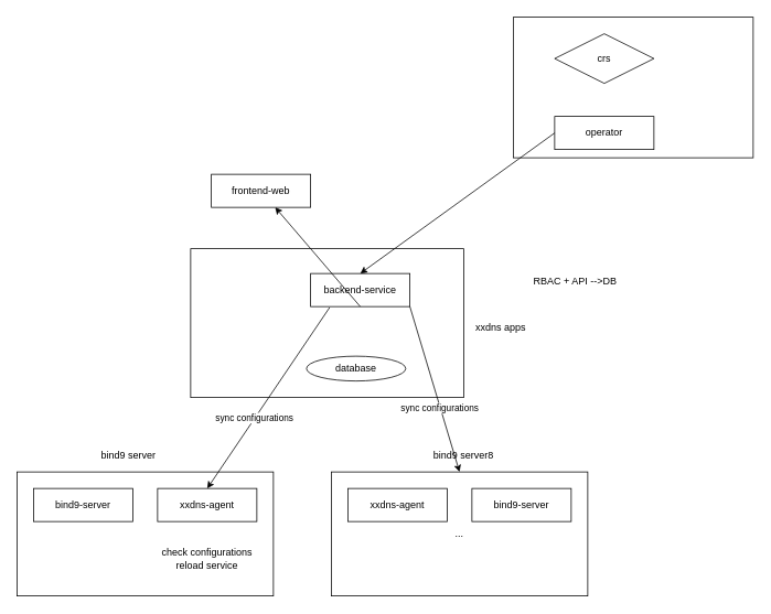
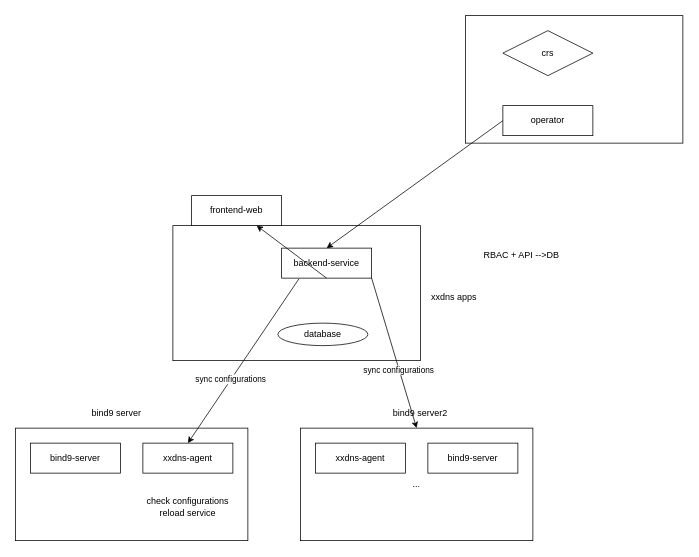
  <mxCell id="0" />
  <mxCell id="1" parent="0" />
  <mxCell id="2" value="" style="rounded=0;whiteSpace=wrap;html=1;" vertex="1" parent="1"><mxGeometry x="230" y="300" width="330" height="180" as="geometry" /></mxCell>
  <mxCell id="3" value="xxdns apps" style="text;html=1;strokeColor=none;fillColor=none;align=center;verticalAlign=middle;whiteSpace=wrap;rounded=0;" vertex="1" parent="1"><mxGeometry x="550" y="385" width="110" height="20" as="geometry" /></mxCell>
  <mxCell id="4" value="" style="rounded=0;whiteSpace=wrap;html=1;" vertex="1" parent="1"><mxGeometry x="20" y="570" width="310" height="150" as="geometry" /></mxCell>
  <mxCell id="5" value="bind9 server" style="text;html=1;strokeColor=none;fillColor=none;align=center;verticalAlign=middle;whiteSpace=wrap;rounded=0;" vertex="1" parent="1"><mxGeometry x="120" y="540" width="70" height="20" as="geometry" /></mxCell>
  <mxCell id="6" value="backend-service" style="rounded=0;whiteSpace=wrap;html=1;" vertex="1" parent="1"><mxGeometry x="375" y="330" width="120" height="40" as="geometry" /></mxCell>
- <mxCell id="7" value="frontend-web" style="rounded=0;whiteSpace=wrap;html=1;" vertex="1" parent="1"><mxGeometry x="255" y="210" width="120" height="40" as="geometry" /></mxCell>
+ <mxCell id="7" value="frontend-web" style="rounded=0;whiteSpace=wrap;html=1;" vertex="1" parent="1"><mxGeometry x="255" y="260" width="120" height="40" as="geometry" /></mxCell>
  <mxCell id="8" value="xxdns-agent" style="rounded=0;whiteSpace=wrap;html=1;" vertex="1" parent="1"><mxGeometry x="190" y="590" width="120" height="40" as="geometry" /></mxCell>
  <mxCell id="9" value="bind9-server" style="rounded=0;whiteSpace=wrap;html=1;" vertex="1" parent="1"><mxGeometry x="40" y="590" width="120" height="40" as="geometry" /></mxCell>
  <mxCell id="10" value="database" style="ellipse;whiteSpace=wrap;html=1;" vertex="1" parent="1"><mxGeometry x="370" y="430" width="120" height="30" as="geometry" /></mxCell>
  <mxCell id="11" value="..." style="rounded=0;whiteSpace=wrap;html=1;" vertex="1" parent="1"><mxGeometry x="400" y="570" width="310" height="150" as="geometry" /></mxCell>
- <mxCell id="12" value="bind9 server8" style="text;html=1;strokeColor=none;fillColor=none;align=center;verticalAlign=middle;whiteSpace=wrap;rounded=0;" vertex="1" parent="1"><mxGeometry x="500" y="540" width="120" height="20" as="geometry" /></mxCell>
+ <mxCell id="12" value="bind9 server2" style="text;html=1;strokeColor=none;fillColor=none;align=center;verticalAlign=middle;whiteSpace=wrap;rounded=0;" vertex="1" parent="1"><mxGeometry x="500" y="540" width="120" height="20" as="geometry" /></mxCell>
  <mxCell id="13" value="" style="endArrow=classic;html=1;exitX=0.192;exitY=1.025;exitDx=0;exitDy=0;exitPerimeter=0;entryX=0.5;entryY=0;entryDx=0;entryDy=0;" edge="1" parent="1" source="6" target="8"><mxGeometry width="50" height="50" relative="1" as="geometry"><mxPoint x="140" y="460" as="sourcePoint" /><mxPoint x="190" y="410" as="targetPoint" /></mxGeometry></mxCell>
  <mxCell id="14" value="sync configurations" style="edgeLabel;html=1;align=center;verticalAlign=middle;resizable=0;points=[];" vertex="1" connectable="0" parent="13"><mxGeometry x="0.228" y="-1" relative="1" as="geometry"><mxPoint as="offset" /></mxGeometry></mxCell>
  <mxCell id="15" value="check configurations&lt;br&gt;reload service" style="text;html=1;strokeColor=none;fillColor=none;align=center;verticalAlign=middle;whiteSpace=wrap;rounded=0;" vertex="1" parent="1"><mxGeometry x="180" y="650" width="140" height="50" as="geometry" /></mxCell>
  <mxCell id="16" value="" style="rounded=0;whiteSpace=wrap;html=1;" vertex="1" parent="1"><mxGeometry x="620" y="20" width="290" height="170" as="geometry" /></mxCell>
  <mxCell id="17" value="operator" style="rounded=0;whiteSpace=wrap;html=1;" vertex="1" parent="1"><mxGeometry x="670" y="140" width="120" height="40" as="geometry" /></mxCell>
  <mxCell id="18" value="crs" style="rhombus;whiteSpace=wrap;html=1;" vertex="1" parent="1"><mxGeometry x="670" y="40" width="120" height="60" as="geometry" /></mxCell>
  <mxCell id="19" value="" style="endArrow=classic;html=1;exitX=0;exitY=0.5;exitDx=0;exitDy=0;entryX=0.5;entryY=0;entryDx=0;entryDy=0;" edge="1" parent="1" source="17" target="6"><mxGeometry width="50" height="50" relative="1" as="geometry"><mxPoint x="320" y="210" as="sourcePoint" /><mxPoint x="470" y="210" as="targetPoint" /></mxGeometry></mxCell>
  <mxCell id="20" value="" style="endArrow=classic;html=1;exitX=0.5;exitY=1;exitDx=0;exitDy=0;" edge="1" parent="1" source="6" target="7"><mxGeometry width="50" height="50" relative="1" as="geometry"><mxPoint x="235" y="430" as="sourcePoint" /><mxPoint x="285" y="380" as="targetPoint" /></mxGeometry></mxCell>
  <mxCell id="21" value="" style="endArrow=classic;html=1;exitX=1;exitY=1;exitDx=0;exitDy=0;entryX=0.5;entryY=0;entryDx=0;entryDy=0;" edge="1" parent="1" source="6" target="11"><mxGeometry width="50" height="50" relative="1" as="geometry"><mxPoint x="408.04" y="381" as="sourcePoint" /><mxPoint x="260" y="600" as="targetPoint" /></mxGeometry></mxCell>
  <mxCell id="22" value="sync configurations" style="edgeLabel;html=1;align=center;verticalAlign=middle;resizable=0;points=[];" vertex="1" connectable="0" parent="21"><mxGeometry x="0.228" y="-1" relative="1" as="geometry"><mxPoint as="offset" /></mxGeometry></mxCell>
  <mxCell id="23" value="RBAC + API --&amp;gt;DB" style="text;html=1;strokeColor=none;fillColor=none;align=center;verticalAlign=middle;whiteSpace=wrap;rounded=0;" vertex="1" parent="1"><mxGeometry x="610" y="330" width="170" height="20" as="geometry" /></mxCell>
  <mxCell id="24" value="xxdns-agent" style="rounded=0;whiteSpace=wrap;html=1;" vertex="1" parent="1"><mxGeometry x="420" y="590" width="120" height="40" as="geometry" /></mxCell>
  <mxCell id="25" value="bind9-server" style="rounded=0;whiteSpace=wrap;html=1;" vertex="1" parent="1"><mxGeometry x="570" y="590" width="120" height="40" as="geometry" /></mxCell>
